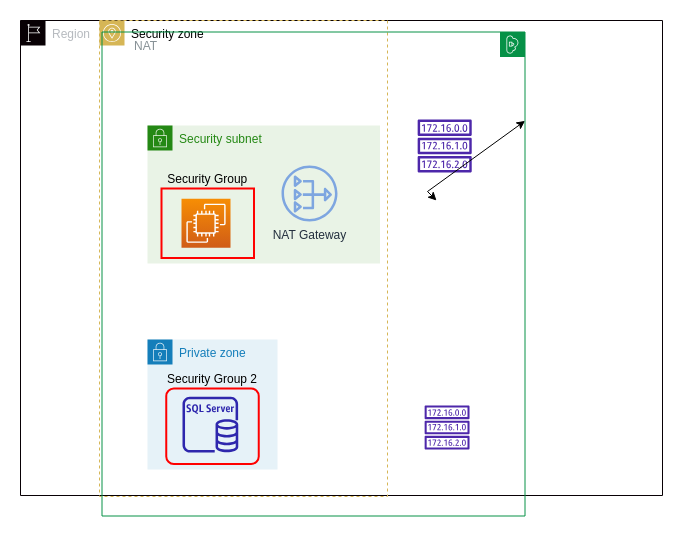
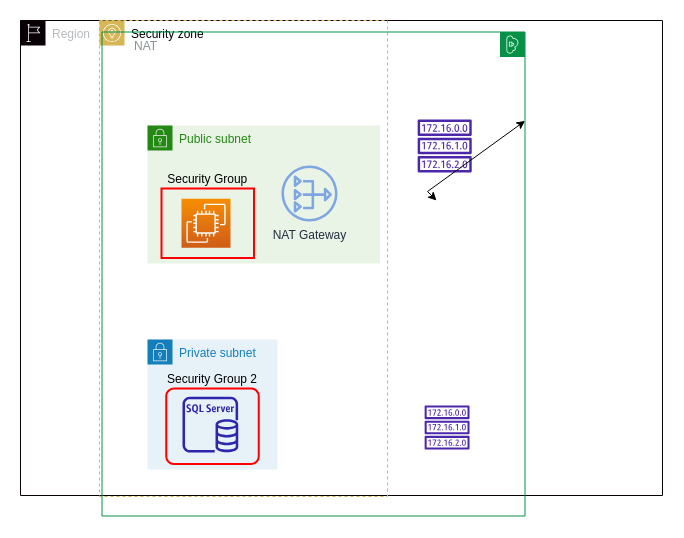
  <mxCell id="0" />
  <mxCell id="1" parent="0" />
  <mxCell id="2" value="Region" style="sketch=0;outlineConnect=0;gradientColor=none;html=1;whiteSpace=wrap;fontSize=12;fontStyle=0;shape=mxgraph.aws4.group;grIcon=mxgraph.aws4.group_region;strokeColor=#080004;fillColor=none;verticalAlign=top;align=left;spacingLeft=30;fontColor=#B6BABF;" vertex="1" parent="1"><mxGeometry x="20" y="20" width="642" height="475" as="geometry" /></mxCell>
  <mxCell id="3" value="Security zone" style="sketch=0;outlineConnect=0;html=1;whiteSpace=wrap;fontSize=12;fontStyle=0;shape=mxgraph.aws4.group;grIcon=mxgraph.aws4.group_availability_zone;strokeColor=#d6b656;fillColor=none;verticalAlign=top;align=left;spacingLeft=30;dashed=1;" vertex="1" parent="1"><mxGeometry x="99" y="20" width="288" height="476" as="geometry" /></mxCell>
  <mxCell id="4" value="NAT" style="sketch=0;outlineConnect=0;gradientColor=none;html=1;whiteSpace=wrap;fontSize=12;fontStyle=0;shape=mxgraph.aws4.group;grIcon=mxgraph.aws4.group_vpc;strokeColor=#069147;fillColor=none;verticalAlign=top;align=left;spacingLeft=30;fontColor=#879196;direction=south;" vertex="1" parent="1"><mxGeometry x="101.5" y="31.5" width="423" height="484" as="geometry" /></mxCell>
- <mxCell id="5" value="Private zone" style="points=[[0,0],[0.25,0],[0.5,0],[0.75,0],[1,0],[1,0.25],[1,0.5],[1,0.75],[1,1],[0.75,1],[0.5,1],[0.25,1],[0,1],[0,0.75],[0,0.5],[0,0.25]];outlineConnect=0;gradientColor=none;html=1;whiteSpace=wrap;fontSize=12;fontStyle=0;container=1;pointerEvents=0;collapsible=0;recursiveResize=0;shape=mxgraph.aws4.group;grIcon=mxgraph.aws4.group_security_group;grStroke=0;strokeColor=#147EBA;fillColor=#E6F2F8;verticalAlign=top;align=left;spacingLeft=30;fontColor=#147EBA;dashed=0;" vertex="1" parent="1"><mxGeometry x="147" y="339" width="130" height="130" as="geometry" /></mxCell>
+ <mxCell id="5" value="Private subnet" style="points=[[0,0],[0.25,0],[0.5,0],[0.75,0],[1,0],[1,0.25],[1,0.5],[1,0.75],[1,1],[0.75,1],[0.5,1],[0.25,1],[0,1],[0,0.75],[0,0.5],[0,0.25]];outlineConnect=0;gradientColor=none;html=1;whiteSpace=wrap;fontSize=12;fontStyle=0;container=1;pointerEvents=0;collapsible=0;recursiveResize=0;shape=mxgraph.aws4.group;grIcon=mxgraph.aws4.group_security_group;grStroke=0;strokeColor=#147EBA;fillColor=#E6F2F8;verticalAlign=top;align=left;spacingLeft=30;fontColor=#147EBA;dashed=0;" vertex="1" parent="1"><mxGeometry x="147" y="339" width="130" height="130" as="geometry" /></mxCell>
  <mxCell id="6" value="Security Group 2" style="rounded=1;arcSize=10;strokeColor=#ff0000;fillColor=none;gradientColor=none;strokeWidth=2;labelPosition=center;verticalLabelPosition=top;align=center;verticalAlign=bottom;" vertex="1" parent="5"><mxGeometry x="18.75" y="49" width="92.5" height="75.5" as="geometry" /></mxCell>
  <mxCell id="7" value="" style="sketch=0;outlineConnect=0;fontColor=#232F3E;gradientColor=none;fillColor=#2E27AD;strokeColor=none;dashed=0;verticalLabelPosition=bottom;verticalAlign=top;align=center;html=1;fontSize=12;fontStyle=0;aspect=fixed;pointerEvents=1;shape=mxgraph.aws4.rds_sql_server_instance;" vertex="1" parent="5"><mxGeometry x="35" y="57.25" width="55.75" height="55.75" as="geometry" /></mxCell>
- <mxCell id="8" value="Security subnet" style="points=[[0,0],[0.25,0],[0.5,0],[0.75,0],[1,0],[1,0.25],[1,0.5],[1,0.75],[1,1],[0.75,1],[0.5,1],[0.25,1],[0,1],[0,0.75],[0,0.5],[0,0.25]];outlineConnect=0;gradientColor=none;html=1;whiteSpace=wrap;fontSize=12;fontStyle=0;container=1;pointerEvents=0;collapsible=0;recursiveResize=0;shape=mxgraph.aws4.group;grIcon=mxgraph.aws4.group_security_group;grStroke=0;strokeColor=#248814;fillColor=#E9F3E6;verticalAlign=top;align=left;spacingLeft=30;fontColor=#248814;dashed=0;" vertex="1" parent="1"><mxGeometry x="147" y="125" width="232.5" height="138" as="geometry" /></mxCell>
+ <mxCell id="8" value="Public subnet" style="points=[[0,0],[0.25,0],[0.5,0],[0.75,0],[1,0],[1,0.25],[1,0.5],[1,0.75],[1,1],[0.75,1],[0.5,1],[0.25,1],[0,1],[0,0.75],[0,0.5],[0,0.25]];outlineConnect=0;gradientColor=none;html=1;whiteSpace=wrap;fontSize=12;fontStyle=0;container=1;pointerEvents=0;collapsible=0;recursiveResize=0;shape=mxgraph.aws4.group;grIcon=mxgraph.aws4.group_security_group;grStroke=0;strokeColor=#248814;fillColor=#E9F3E6;verticalAlign=top;align=left;spacingLeft=30;fontColor=#248814;dashed=0;" vertex="1" parent="1"><mxGeometry x="147" y="125" width="232.5" height="138" as="geometry" /></mxCell>
  <mxCell id="9" value="NAT Gateway" style="sketch=0;outlineConnect=0;fontColor=#232F3E;gradientColor=none;fillColor=#7EA6E0;strokeColor=none;dashed=0;verticalLabelPosition=bottom;verticalAlign=top;align=center;html=1;fontSize=12;fontStyle=0;aspect=fixed;pointerEvents=1;shape=mxgraph.aws4.nat_gateway;" vertex="1" parent="8"><mxGeometry x="134" y="40" width="56" height="56" as="geometry" /></mxCell>
  <mxCell id="10" value="Security Group" style="rounded=1;arcSize=0;strokeColor=#ff0000;fillColor=none;gradientColor=none;strokeWidth=2;labelPosition=center;verticalLabelPosition=top;align=center;verticalAlign=bottom;" vertex="1" parent="8"><mxGeometry x="14" y="63" width="92.5" height="69.5" as="geometry" /></mxCell>
  <mxCell id="11" value="" style="sketch=0;points=[[0,0,0],[0.25,0,0],[0.5,0,0],[0.75,0,0],[1,0,0],[0,1,0],[0.25,1,0],[0.5,1,0],[0.75,1,0],[1,1,0],[0,0.25,0],[0,0.5,0],[0,0.75,0],[1,0.25,0],[1,0.5,0],[1,0.75,0]];outlineConnect=0;fontColor=#232F3E;gradientColor=#F78E04;gradientDirection=north;fillColor=#D05C17;strokeColor=#ffffff;dashed=0;verticalLabelPosition=bottom;verticalAlign=top;align=center;html=1;fontSize=12;fontStyle=0;aspect=fixed;shape=mxgraph.aws4.resourceIcon;resIcon=mxgraph.aws4.ec2;" vertex="1" parent="8"><mxGeometry x="34" y="73.25" width="49" height="49" as="geometry" /></mxCell>
  <mxCell id="12" value="" style="sketch=0;outlineConnect=0;fontColor=#232F3E;gradientColor=none;fillColor=#4D27AA;strokeColor=none;dashed=0;verticalLabelPosition=bottom;verticalAlign=top;align=center;html=1;fontSize=12;fontStyle=0;aspect=fixed;pointerEvents=1;shape=mxgraph.aws4.route_table;" vertex="1" parent="1"><mxGeometry x="417" y="119" width="54.39" height="53" as="geometry" /></mxCell>
  <mxCell id="13" value="" style="sketch=0;outlineConnect=0;fontColor=#232F3E;gradientColor=none;fillColor=#4D27AA;strokeColor=none;dashed=0;verticalLabelPosition=bottom;verticalAlign=top;align=center;html=1;fontSize=12;fontStyle=0;aspect=fixed;pointerEvents=1;shape=mxgraph.aws4.route_table;" vertex="1" parent="1"><mxGeometry x="424" y="405" width="45.16" height="44" as="geometry" /></mxCell>
  <mxCell id="14" value="" style="endArrow=classic;startArrow=classic;html=1;rounded=0;" edge="1" parent="1" target="4"><mxGeometry width="50" height="50" relative="1" as="geometry"><mxPoint x="436" y="200" as="sourcePoint" /><mxPoint x="414" y="155" as="targetPoint" /><Array as="points"><mxPoint x="427" y="191" /></Array></mxGeometry></mxCell>
